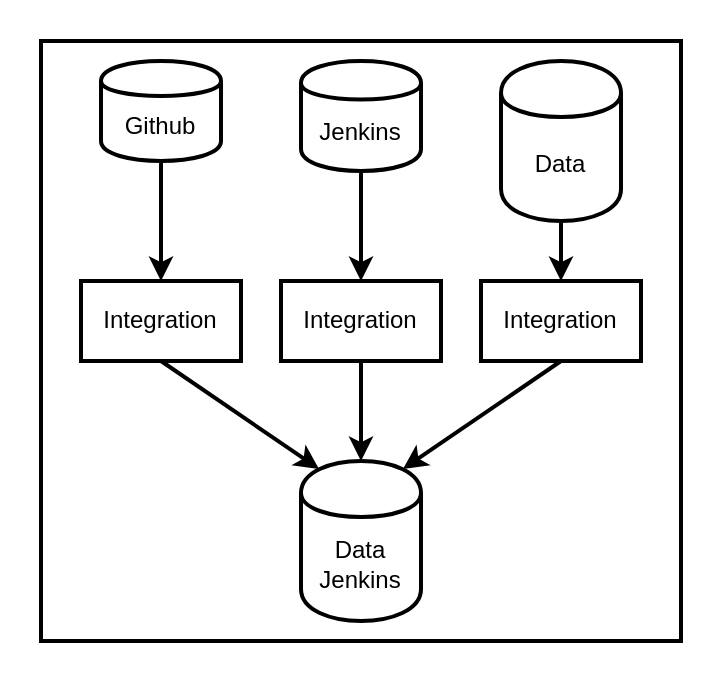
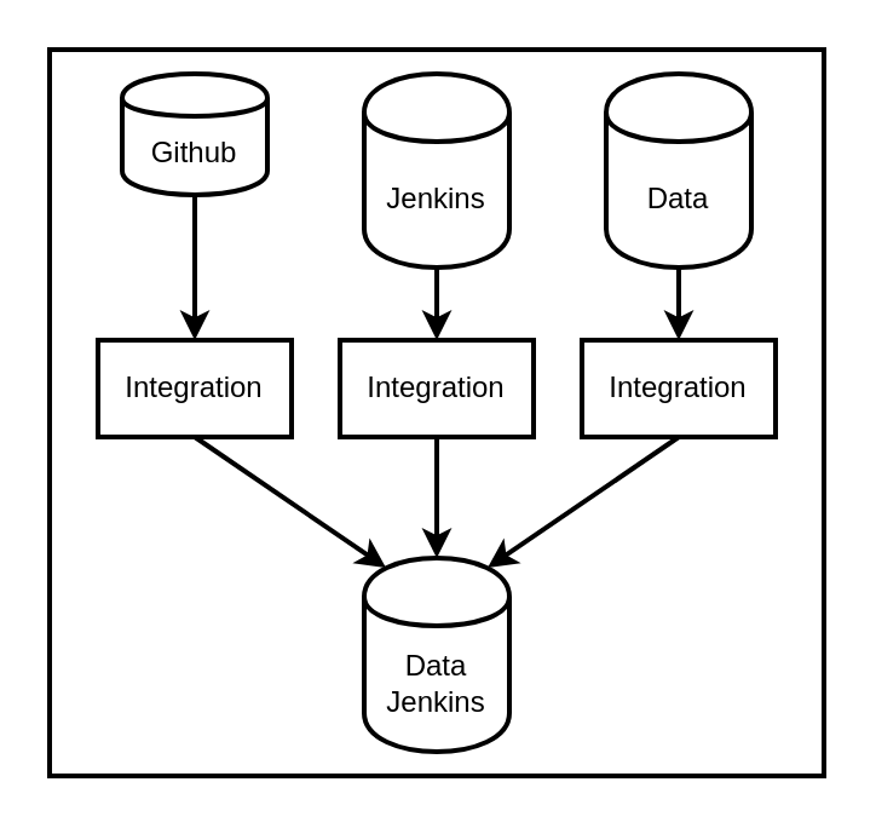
  <mxCell id="0" />
  <mxCell id="1" parent="0" />
  <mxCell id="2" value="" style="rounded=0;whiteSpace=wrap;html=1;strokeWidth=2;" vertex="1" parent="1"><mxGeometry x="20" y="20" width="320" height="300" as="geometry" /></mxCell>
  <mxCell id="3" value="" style="edgeStyle=orthogonalEdgeStyle;rounded=0;orthogonalLoop=1;jettySize=auto;html=1;strokeWidth=2;" edge="1" parent="1" source="4" target="10"><mxGeometry relative="1" as="geometry" /></mxCell>
  <mxCell id="4" value="Github" style="shape=cylinder;whiteSpace=wrap;html=1;boundedLbl=1;backgroundOutline=1;strokeWidth=2;" vertex="1" parent="1"><mxGeometry x="50" y="30" width="60" height="50" as="geometry" /></mxCell>
  <mxCell id="5" value="" style="edgeStyle=orthogonalEdgeStyle;rounded=0;orthogonalLoop=1;jettySize=auto;html=1;strokeWidth=2;" edge="1" parent="1" source="6" target="11"><mxGeometry relative="1" as="geometry" /></mxCell>
- <mxCell id="6" value="Jenkins" style="shape=cylinder;whiteSpace=wrap;html=1;boundedLbl=1;backgroundOutline=1;strokeWidth=2;" vertex="1" parent="1"><mxGeometry x="150" y="30" width="60" height="55" as="geometry" /></mxCell>
+ <mxCell id="6" value="Jenkins" style="shape=cylinder;whiteSpace=wrap;html=1;boundedLbl=1;backgroundOutline=1;strokeWidth=2;" vertex="1" parent="1"><mxGeometry x="150" y="30" width="60" height="80" as="geometry" /></mxCell>
  <mxCell id="7" value="" style="edgeStyle=orthogonalEdgeStyle;rounded=0;orthogonalLoop=1;jettySize=auto;html=1;strokeWidth=2;" edge="1" parent="1" source="8" target="12"><mxGeometry relative="1" as="geometry" /></mxCell>
  <mxCell id="8" value="Data" style="shape=cylinder;whiteSpace=wrap;html=1;boundedLbl=1;backgroundOutline=1;strokeWidth=2;" vertex="1" parent="1"><mxGeometry x="250" y="30" width="60" height="80" as="geometry" /></mxCell>
  <mxCell id="9" value="Data&lt;br&gt;Jenkins" style="shape=cylinder;whiteSpace=wrap;html=1;boundedLbl=1;backgroundOutline=1;strokeWidth=2;" vertex="1" parent="1"><mxGeometry x="150" y="230" width="60" height="80" as="geometry" /></mxCell>
  <mxCell id="10" value="Integration" style="rounded=0;whiteSpace=wrap;html=1;strokeWidth=2;" vertex="1" parent="1"><mxGeometry x="40" y="140" width="80" height="40" as="geometry" /></mxCell>
  <mxCell id="11" value="Integration" style="rounded=0;whiteSpace=wrap;html=1;strokeWidth=2;" vertex="1" parent="1"><mxGeometry x="140" y="140" width="80" height="40" as="geometry" /></mxCell>
  <mxCell id="12" value="Integration" style="rounded=0;whiteSpace=wrap;html=1;strokeWidth=2;" vertex="1" parent="1"><mxGeometry x="240" y="140" width="80" height="40" as="geometry" /></mxCell>
  <mxCell id="13" value="" style="endArrow=classic;html=1;entryX=0.15;entryY=0.05;entryDx=0;entryDy=0;entryPerimeter=0;exitX=0.5;exitY=1;exitDx=0;exitDy=0;strokeWidth=2;" edge="1" parent="1" source="10" target="9"><mxGeometry width="50" height="50" relative="1" as="geometry"><mxPoint x="40" y="400" as="sourcePoint" /><mxPoint x="90" y="350" as="targetPoint" /></mxGeometry></mxCell>
  <mxCell id="14" value="" style="endArrow=classic;html=1;entryX=0.5;entryY=0;entryDx=0;entryDy=0;exitX=0.5;exitY=1;exitDx=0;exitDy=0;strokeWidth=2;" edge="1" parent="1" source="11" target="9"><mxGeometry width="50" height="50" relative="1" as="geometry"><mxPoint x="90" y="190" as="sourcePoint" /><mxPoint x="169" y="264" as="targetPoint" /></mxGeometry></mxCell>
  <mxCell id="15" value="" style="endArrow=classic;html=1;entryX=0.85;entryY=0.05;entryDx=0;entryDy=0;exitX=0.5;exitY=1;exitDx=0;exitDy=0;entryPerimeter=0;strokeWidth=2;" edge="1" parent="1" source="12" target="9"><mxGeometry width="50" height="50" relative="1" as="geometry"><mxPoint x="190" y="190" as="sourcePoint" /><mxPoint x="190" y="260" as="targetPoint" /></mxGeometry></mxCell>
